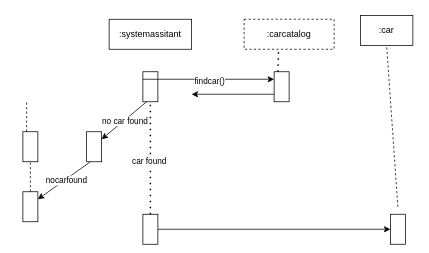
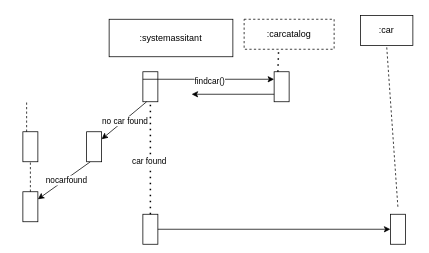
  <mxCell id="0" />
  <mxCell id="1" parent="0" />
  <mxCell id="2" value="" style="rounded=0;whiteSpace=wrap;html=1;rotation=-90;" vertex="1" parent="1"><mxGeometry x="20" y="185" width="40" height="20" as="geometry" /></mxCell>
  <mxCell id="3" value="" style="rounded=0;whiteSpace=wrap;html=1;rotation=-90;" vertex="1" parent="1"><mxGeometry x="20" y="265" width="40" height="20" as="geometry" /></mxCell>
- <mxCell id="4" value=":systemassitant" style="rounded=0;whiteSpace=wrap;html=1;" vertex="1" parent="1"><mxGeometry x="145" y="25" width="110" height="40" as="geometry" /></mxCell>
+ <mxCell id="4" value=":systemassitant" style="rounded=0;whiteSpace=wrap;html=1;" vertex="1" parent="1"><mxGeometry x="145" y="25" width="165" height="50" as="geometry" /></mxCell>
  <mxCell id="5" value=":carcatalog" style="rounded=0;whiteSpace=wrap;html=1;dashed=1;" vertex="1" parent="1"><mxGeometry x="325" y="25" width="120" height="40" as="geometry" /></mxCell>
  <mxCell id="6" value=":car" style="rounded=0;whiteSpace=wrap;html=1;" vertex="1" parent="1"><mxGeometry x="480" y="20" width="70" height="40" as="geometry" /></mxCell>
  <mxCell id="7" value="" style="rounded=0;whiteSpace=wrap;html=1;rotation=-90;" vertex="1" parent="1"><mxGeometry x="180" y="105" width="40" height="20" as="geometry" /></mxCell>
  <mxCell id="8" value="" style="rounded=0;whiteSpace=wrap;html=1;rotation=-90;" vertex="1" parent="1"><mxGeometry x="355" y="105" width="40" height="20" as="geometry" /></mxCell>
  <mxCell id="9" value="" style="rounded=0;whiteSpace=wrap;html=1;rotation=-90;" vertex="1" parent="1"><mxGeometry x="180" y="295" width="40" height="20" as="geometry" /></mxCell>
  <mxCell id="10" value="" style="rounded=0;whiteSpace=wrap;html=1;rotation=-90;" vertex="1" parent="1"><mxGeometry x="510" y="295" width="40" height="20" as="geometry" /></mxCell>
  <mxCell id="11" value="" style="endArrow=none;dashed=1;html=1;rounded=0;entryX=0.5;entryY=1;entryDx=0;entryDy=0;" edge="1" parent="1" target="6"><mxGeometry width="50" height="50" relative="1" as="geometry"><mxPoint x="530" y="275" as="sourcePoint" /><mxPoint x="285" y="205" as="targetPoint" /></mxGeometry></mxCell>
  <mxCell id="12" value="" style="endArrow=none;dashed=1;html=1;dashPattern=1 3;strokeWidth=2;rounded=0;exitX=1;exitY=0.75;exitDx=0;exitDy=0;" edge="1" parent="1" source="2"><mxGeometry width="50" height="50" relative="1" as="geometry"><mxPoint x="235" y="255" as="sourcePoint" /><mxPoint x="45" y="175" as="targetPoint" /></mxGeometry></mxCell>
  <mxCell id="13" value="" style="endArrow=none;dashed=1;html=1;rounded=0;entryX=0;entryY=0.5;entryDx=0;entryDy=0;exitX=1;exitY=0.5;exitDx=0;exitDy=0;" edge="1" parent="1" source="3" target="2"><mxGeometry width="50" height="50" relative="1" as="geometry"><mxPoint x="235" y="255" as="sourcePoint" /><mxPoint x="285" y="205" as="targetPoint" /></mxGeometry></mxCell>
  <mxCell id="14" value="" style="endArrow=none;dashed=1;html=1;rounded=0;exitX=1;exitY=0.25;exitDx=0;exitDy=0;" edge="1" parent="1" source="2"><mxGeometry width="50" height="50" relative="1" as="geometry"><mxPoint x="235" y="255" as="sourcePoint" /><mxPoint x="35" y="135" as="targetPoint" /></mxGeometry></mxCell>
  <mxCell id="15" value="" style="endArrow=classic;html=1;rounded=0;exitX=0.75;exitY=0;exitDx=0;exitDy=0;entryX=0.75;entryY=0;entryDx=0;entryDy=0;" edge="1" parent="1" source="7" target="8"><mxGeometry width="50" height="50" relative="1" as="geometry"><mxPoint x="235" y="255" as="sourcePoint" /><mxPoint x="285" y="205" as="targetPoint" /></mxGeometry></mxCell>
  <mxCell id="16" value="findcar()" style="edgeLabel;html=1;align=center;verticalAlign=middle;resizable=0;points=[];" connectable="0" vertex="1" parent="15"><mxGeometry x="0.006" y="-2" relative="1" as="geometry"><mxPoint as="offset" /></mxGeometry></mxCell>
  <mxCell id="17" value="" style="endArrow=classic;html=1;rounded=0;entryX=0.75;entryY=1;entryDx=0;entryDy=0;exitX=0;exitY=0.25;exitDx=0;exitDy=0;" edge="1" parent="1" source="19" target="3"><mxGeometry width="50" height="50" relative="1" as="geometry"><mxPoint x="235" y="255" as="sourcePoint" /><mxPoint x="285" y="205" as="targetPoint" /></mxGeometry></mxCell>
  <mxCell id="18" value="nocarfound" style="edgeLabel;html=1;align=center;verticalAlign=middle;resizable=0;points=[];" connectable="0" vertex="1" parent="17"><mxGeometry x="-0.043" y="1" relative="1" as="geometry"><mxPoint as="offset" /></mxGeometry></mxCell>
  <mxCell id="19" value="" style="rounded=0;whiteSpace=wrap;html=1;rotation=-90;" vertex="1" parent="1"><mxGeometry x="105" y="185" width="40" height="20" as="geometry" /></mxCell>
  <mxCell id="20" value="" style="endArrow=classic;html=1;rounded=0;entryX=0.75;entryY=1;entryDx=0;entryDy=0;exitX=0;exitY=0.25;exitDx=0;exitDy=0;" edge="1" parent="1" source="7" target="19"><mxGeometry width="50" height="50" relative="1" as="geometry"><mxPoint x="235" y="255" as="sourcePoint" /><mxPoint x="285" y="205" as="targetPoint" /></mxGeometry></mxCell>
  <mxCell id="21" value="no car found" style="edgeLabel;html=1;align=center;verticalAlign=middle;resizable=0;points=[];" connectable="0" vertex="1" parent="20"><mxGeometry x="-0.01" y="1" relative="1" as="geometry"><mxPoint as="offset" /></mxGeometry></mxCell>
  <mxCell id="22" value="" style="endArrow=classic;html=1;rounded=0;exitX=0.25;exitY=0;exitDx=0;exitDy=0;" edge="1" parent="1" source="8"><mxGeometry width="50" height="50" relative="1" as="geometry"><mxPoint x="235" y="255" as="sourcePoint" /><mxPoint x="255" y="125" as="targetPoint" /></mxGeometry></mxCell>
  <mxCell id="23" value="" style="endArrow=none;dashed=1;html=1;dashPattern=1 3;strokeWidth=2;rounded=0;entryX=0.383;entryY=1.035;entryDx=0;entryDy=0;entryPerimeter=0;exitX=1;exitY=0.25;exitDx=0;exitDy=0;" edge="1" parent="1" source="8" target="5"><mxGeometry width="50" height="50" relative="1" as="geometry"><mxPoint x="235" y="255" as="sourcePoint" /><mxPoint x="285" y="205" as="targetPoint" /></mxGeometry></mxCell>
  <mxCell id="24" value="" style="endArrow=none;dashed=1;html=1;dashPattern=1 3;strokeWidth=2;rounded=0;entryX=0;entryY=0.5;entryDx=0;entryDy=0;exitX=1;exitY=0.5;exitDx=0;exitDy=0;" edge="1" parent="1" source="9" target="7"><mxGeometry width="50" height="50" relative="1" as="geometry"><mxPoint x="235" y="255" as="sourcePoint" /><mxPoint x="285" y="205" as="targetPoint" /></mxGeometry></mxCell>
  <mxCell id="25" value="car found&amp;nbsp;" style="edgeLabel;html=1;align=center;verticalAlign=middle;resizable=0;points=[];" connectable="0" vertex="1" parent="24"><mxGeometry x="-0.048" y="1" relative="1" as="geometry"><mxPoint as="offset" /></mxGeometry></mxCell>
  <mxCell id="26" value="" style="endArrow=classic;html=1;rounded=0;exitX=0.5;exitY=1;exitDx=0;exitDy=0;entryX=0.5;entryY=0;entryDx=0;entryDy=0;" edge="1" parent="1" source="9" target="10"><mxGeometry width="50" height="50" relative="1" as="geometry"><mxPoint x="235" y="255" as="sourcePoint" /><mxPoint x="285" y="205" as="targetPoint" /></mxGeometry></mxCell>
